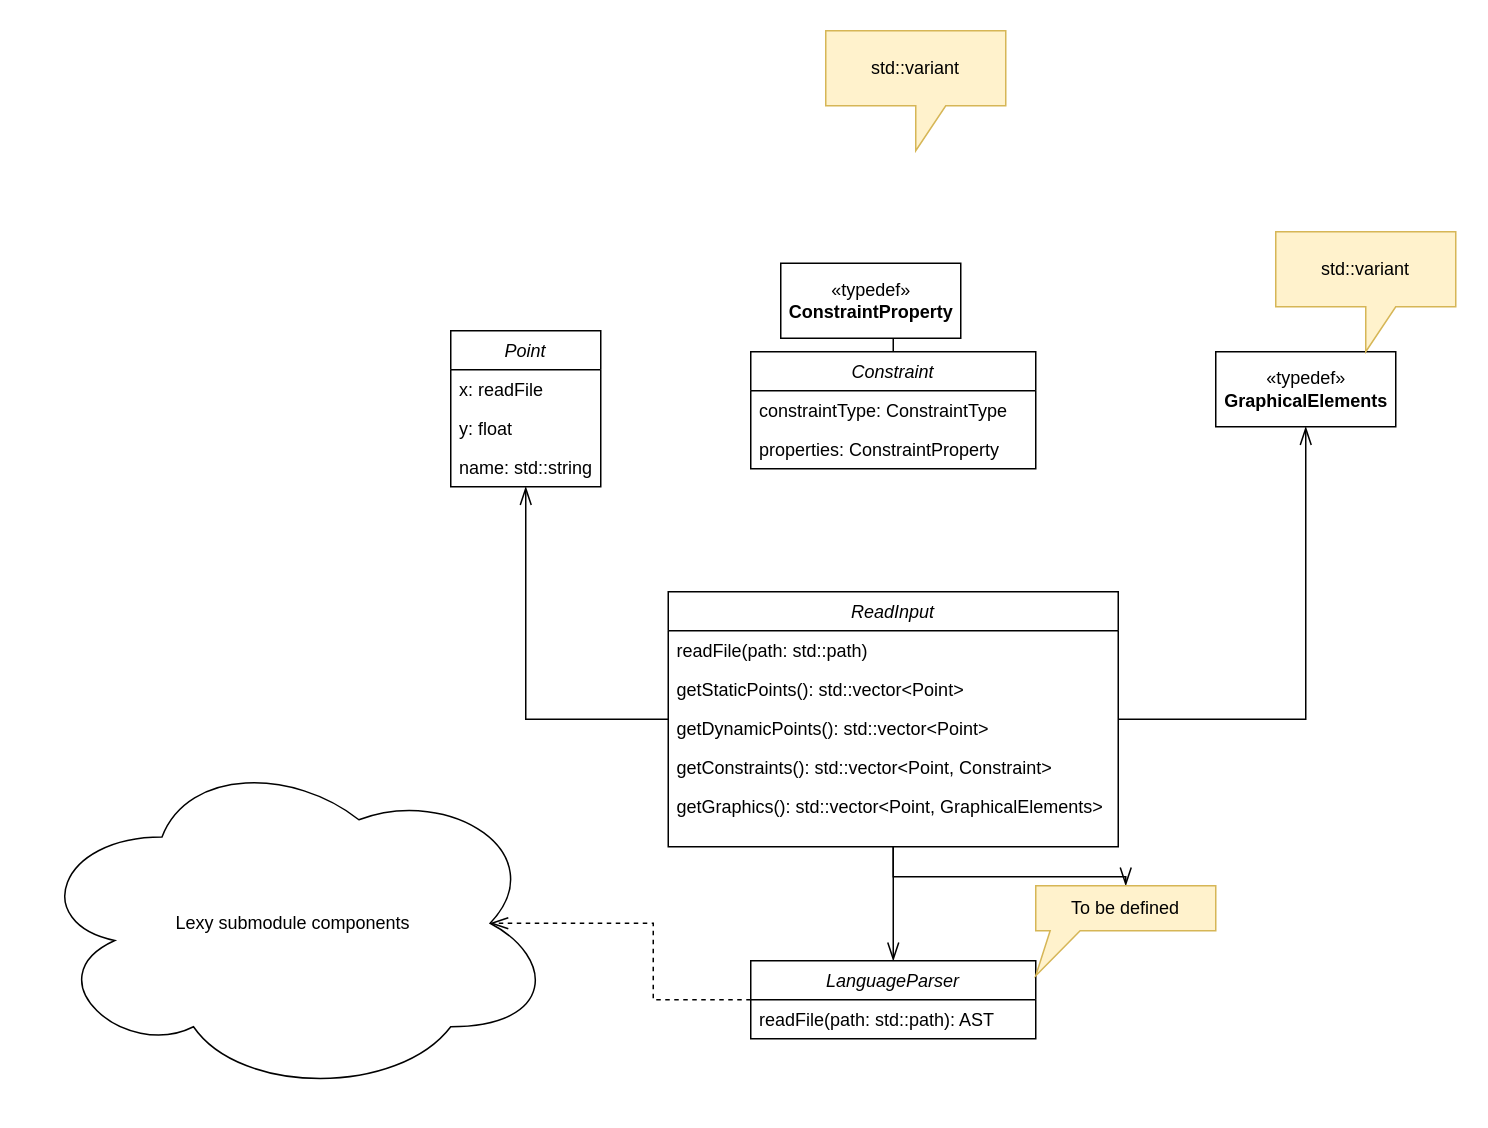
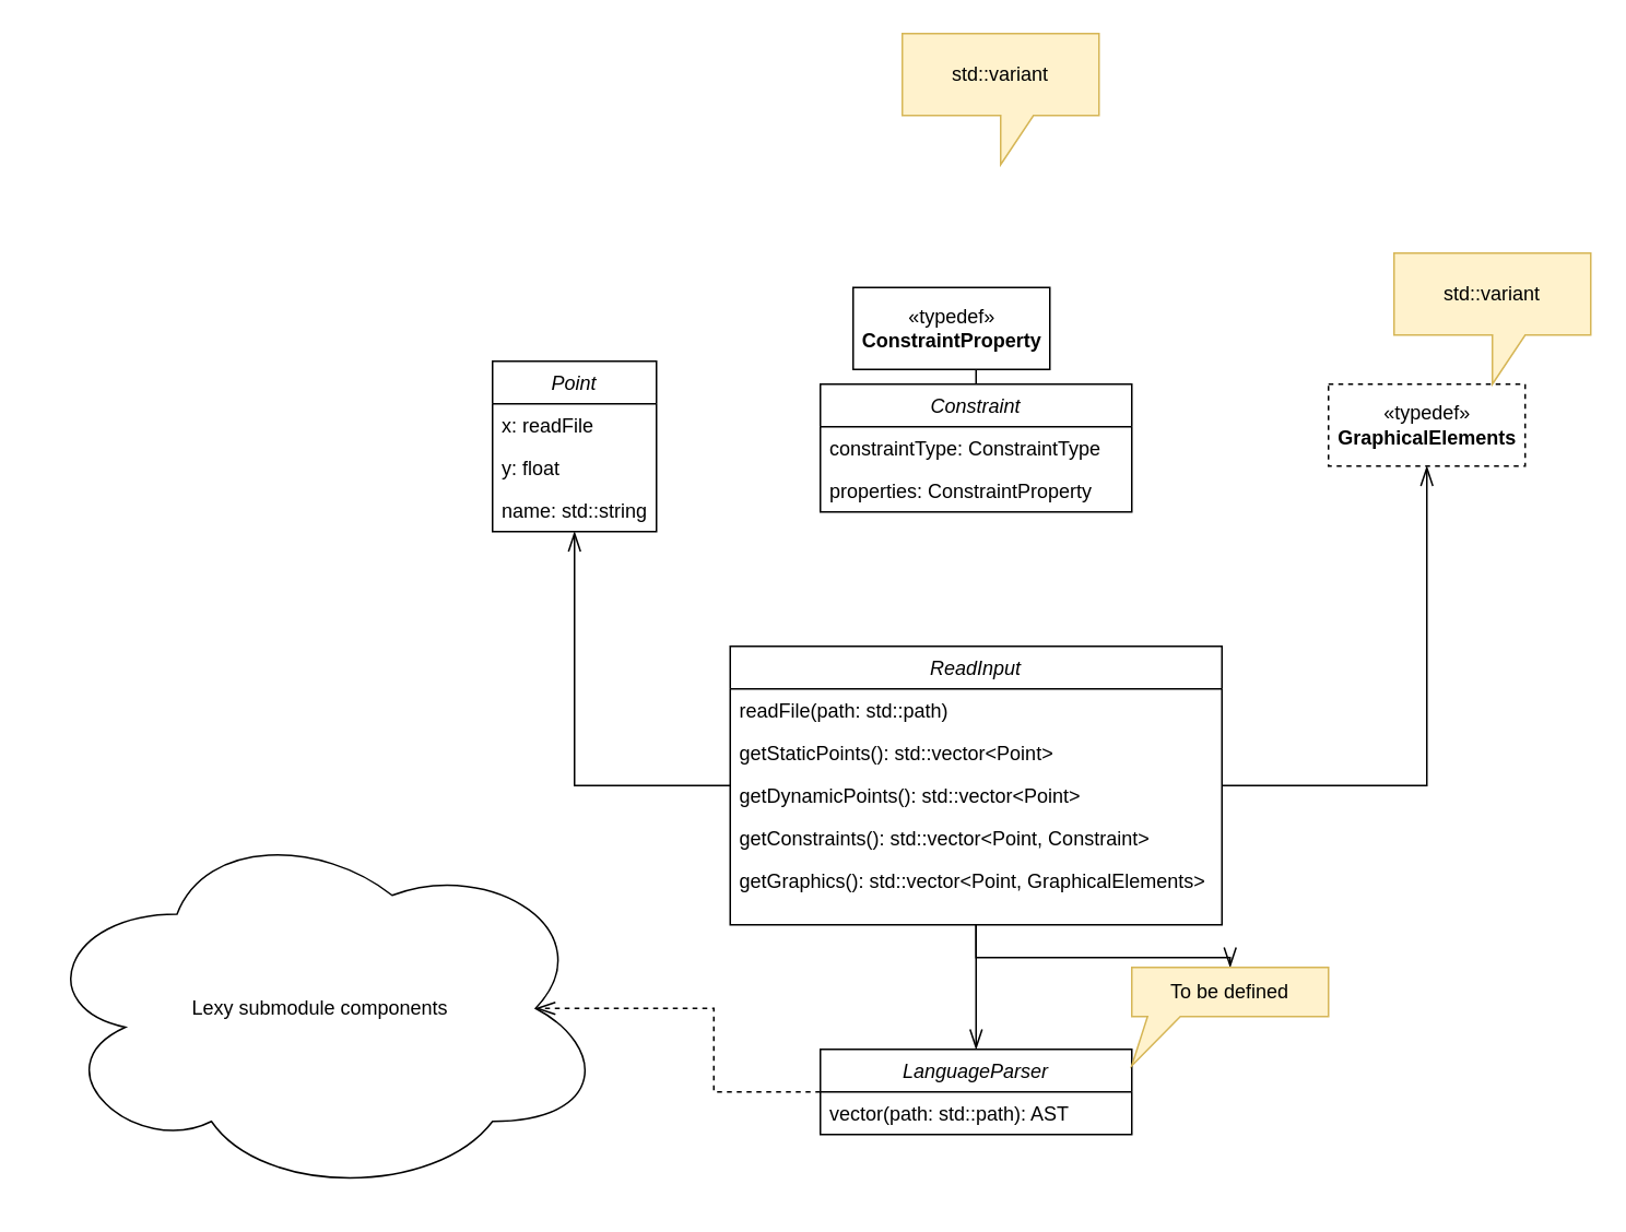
  <mxCell id="0" />
  <mxCell id="1" parent="0" />
  <mxCell id="2" style="edgeStyle=orthogonalEdgeStyle;rounded=0;orthogonalLoop=1;jettySize=auto;html=1;endSize=10;endArrow=openThin;endFill=0;" parent="1" source="6" target="12" edge="1"><mxGeometry relative="1" as="geometry" /></mxCell>
  <mxCell id="3" style="edgeStyle=orthogonalEdgeStyle;rounded=0;orthogonalLoop=1;jettySize=auto;html=1;endSize=10;endArrow=openThin;endFill=0;" parent="1" source="6" target="28" edge="1"><mxGeometry relative="1" as="geometry" /></mxCell>
  <mxCell id="4" style="edgeStyle=orthogonalEdgeStyle;rounded=0;orthogonalLoop=1;jettySize=auto;html=1;endSize=10;endArrow=openThin;endFill=0;" parent="1" source="6" target="20" edge="1"><mxGeometry relative="1" as="geometry" /></mxCell>
  <mxCell id="5" style="edgeStyle=orthogonalEdgeStyle;rounded=0;orthogonalLoop=1;jettySize=auto;html=1;endArrow=openThin;endFill=0;endSize=10;" parent="1" source="6" target="26" edge="1"><mxGeometry relative="1" as="geometry" /></mxCell>
  <mxCell id="6" value="ReadInput" style="swimlane;fontStyle=2;align=center;verticalAlign=top;childLayout=stackLayout;horizontal=1;startSize=26;horizontalStack=0;resizeParent=1;resizeLast=0;collapsible=1;marginBottom=0;rounded=0;shadow=0;strokeWidth=1;" parent="1" vertex="1"><mxGeometry x="445" y="394" width="300" height="170" as="geometry"><mxRectangle x="230" y="140" width="160" height="26" as="alternateBounds" /></mxGeometry></mxCell>
  <mxCell id="7" value="readFile(path: std::path)" style="text;align=left;verticalAlign=top;spacingLeft=4;spacingRight=4;overflow=hidden;rotatable=0;points=[[0,0.5],[1,0.5]];portConstraint=eastwest;" parent="6" vertex="1"><mxGeometry y="26" width="300" height="26" as="geometry" /></mxCell>
  <mxCell id="8" value="getStaticPoints(): std::vector&lt;Point&gt;" style="text;align=left;verticalAlign=top;spacingLeft=4;spacingRight=4;overflow=hidden;rotatable=0;points=[[0,0.5],[1,0.5]];portConstraint=eastwest;rounded=0;shadow=0;html=0;" parent="6" vertex="1"><mxGeometry y="52" width="300" height="26" as="geometry" /></mxCell>
  <mxCell id="9" value="getDynamicPoints(): std::vector&lt;Point&gt;" style="text;align=left;verticalAlign=top;spacingLeft=4;spacingRight=4;overflow=hidden;rotatable=0;points=[[0,0.5],[1,0.5]];portConstraint=eastwest;rounded=0;shadow=0;html=0;" parent="6" vertex="1"><mxGeometry y="78" width="300" height="26" as="geometry" /></mxCell>
  <mxCell id="10" value="getConstraints(): std::vector&lt;Point, Constraint&gt;" style="text;align=left;verticalAlign=top;spacingLeft=4;spacingRight=4;overflow=hidden;rotatable=0;points=[[0,0.5],[1,0.5]];portConstraint=eastwest;rounded=0;shadow=0;html=0;" parent="6" vertex="1"><mxGeometry y="104" width="300" height="26" as="geometry" /></mxCell>
  <mxCell id="11" value="getGraphics(): std::vector&lt;Point, GraphicalElements&gt;" style="text;align=left;verticalAlign=top;spacingLeft=4;spacingRight=4;overflow=hidden;rotatable=0;points=[[0,0.5],[1,0.5]];portConstraint=eastwest;rounded=0;shadow=0;html=0;" parent="6" vertex="1"><mxGeometry y="130" width="300" height="26" as="geometry" /></mxCell>
  <mxCell id="12" value="Point" style="swimlane;fontStyle=2;align=center;verticalAlign=top;childLayout=stackLayout;horizontal=1;startSize=26;horizontalStack=0;resizeParent=1;resizeLast=0;collapsible=1;marginBottom=0;rounded=0;shadow=0;strokeWidth=1;" parent="1" vertex="1"><mxGeometry x="300" y="220" width="100" height="104" as="geometry"><mxRectangle x="230" y="140" width="160" height="26" as="alternateBounds" /></mxGeometry></mxCell>
  <mxCell id="13" value="x: readFile" style="text;align=left;verticalAlign=top;spacingLeft=4;spacingRight=4;overflow=hidden;rotatable=0;points=[[0,0.5],[1,0.5]];portConstraint=eastwest;rounded=0;shadow=0;html=0;" parent="12" vertex="1"><mxGeometry y="26" width="100" height="26" as="geometry" /></mxCell>
  <mxCell id="14" value="y: float" style="text;align=left;verticalAlign=top;spacingLeft=4;spacingRight=4;overflow=hidden;rotatable=0;points=[[0,0.5],[1,0.5]];portConstraint=eastwest;rounded=0;shadow=0;html=0;" parent="12" vertex="1"><mxGeometry y="52" width="100" height="26" as="geometry" /></mxCell>
  <mxCell id="15" value="name: std::string" style="text;align=left;verticalAlign=top;spacingLeft=4;spacingRight=4;overflow=hidden;rotatable=0;points=[[0,0.5],[1,0.5]];portConstraint=eastwest;rounded=0;shadow=0;html=0;" parent="12" vertex="1"><mxGeometry y="78" width="100" height="26" as="geometry" /></mxCell>
  <mxCell id="16" style="edgeStyle=orthogonalEdgeStyle;rounded=0;orthogonalLoop=1;jettySize=auto;html=1;endArrow=openThin;endFill=0;endSize=10;" parent="1" source="17" target="21" edge="1"><mxGeometry relative="1" as="geometry" /></mxCell>
  <mxCell id="17" value="Constraint" style="swimlane;fontStyle=2;align=center;verticalAlign=top;childLayout=stackLayout;horizontal=1;startSize=26;horizontalStack=0;resizeParent=1;resizeLast=0;collapsible=1;marginBottom=0;rounded=0;shadow=0;strokeWidth=1;" parent="1" vertex="1"><mxGeometry x="500" y="234" width="190" height="78" as="geometry"><mxRectangle x="230" y="140" width="160" height="26" as="alternateBounds" /></mxGeometry></mxCell>
  <mxCell id="18" value="constraintType: ConstraintType" style="text;align=left;verticalAlign=top;spacingLeft=4;spacingRight=4;overflow=hidden;rotatable=0;points=[[0,0.5],[1,0.5]];portConstraint=eastwest;rounded=0;shadow=0;html=0;" parent="17" vertex="1"><mxGeometry y="26" width="190" height="26" as="geometry" /></mxCell>
  <mxCell id="19" value="properties: ConstraintProperty" style="text;align=left;verticalAlign=top;spacingLeft=4;spacingRight=4;overflow=hidden;rotatable=0;points=[[0,0.5],[1,0.5]];portConstraint=eastwest;rounded=0;shadow=0;html=0;" parent="17" vertex="1"><mxGeometry y="52" width="190" height="26" as="geometry" /></mxCell>
- <mxCell id="20" value="«typedef»&lt;br&gt;&lt;b&gt;GraphicalElements&lt;/b&gt;" style="html=1;" parent="1" vertex="1"><mxGeometry x="810" y="234" width="120" height="50" as="geometry" /></mxCell>
+ <mxCell id="20" value="«typedef»&lt;br&gt;&lt;b&gt;GraphicalElements&lt;/b&gt;" style="html=1;dashed=1;" parent="1" vertex="1"><mxGeometry x="810" y="234" width="120" height="50" as="geometry" /></mxCell>
  <mxCell id="21" value="«typedef»&lt;br&gt;&lt;b&gt;ConstraintProperty&lt;/b&gt;" style="html=1;" parent="1" vertex="1"><mxGeometry x="520" y="175" width="120" height="50" as="geometry" /></mxCell>
  <mxCell id="22" value="std::variant" style="shape=callout;whiteSpace=wrap;html=1;perimeter=calloutPerimeter;fillColor=#fff2cc;strokeColor=#d6b656;" parent="1" vertex="1"><mxGeometry x="550" y="20" width="120" height="80" as="geometry" /></mxCell>
  <mxCell id="23" value="std::variant" style="shape=callout;whiteSpace=wrap;html=1;perimeter=calloutPerimeter;fillColor=#fff2cc;strokeColor=#d6b656;" parent="1" vertex="1"><mxGeometry x="850" y="154" width="120" height="80" as="geometry" /></mxCell>
  <mxCell id="24" value="Lexy submodule components" style="ellipse;shape=cloud;whiteSpace=wrap;html=1;" parent="1" vertex="1"><mxGeometry x="20" y="500" width="350" height="230" as="geometry" /></mxCell>
  <mxCell id="25" style="edgeStyle=orthogonalEdgeStyle;rounded=0;orthogonalLoop=1;jettySize=auto;html=1;endArrow=openThin;endFill=0;endSize=10;entryX=0.875;entryY=0.5;entryDx=0;entryDy=0;entryPerimeter=0;dashed=1;" parent="1" source="26" target="24" edge="1"><mxGeometry relative="1" as="geometry" /></mxCell>
  <mxCell id="26" value="LanguageParser" style="swimlane;fontStyle=2;align=center;verticalAlign=top;childLayout=stackLayout;horizontal=1;startSize=26;horizontalStack=0;resizeParent=1;resizeLast=0;collapsible=1;marginBottom=0;rounded=0;shadow=0;strokeWidth=1;" parent="1" vertex="1"><mxGeometry x="500" y="640" width="190" height="52" as="geometry"><mxRectangle x="230" y="140" width="160" height="26" as="alternateBounds" /></mxGeometry></mxCell>
- <mxCell id="27" value="readFile(path: std::path): AST" style="text;align=left;verticalAlign=top;spacingLeft=4;spacingRight=4;overflow=hidden;rotatable=0;points=[[0,0.5],[1,0.5]];portConstraint=eastwest;rounded=0;shadow=0;html=0;" parent="26" vertex="1"><mxGeometry y="26" width="190" height="26" as="geometry" /></mxCell>
+ <mxCell id="27" value="vector(path: std::path): AST" style="text;align=left;verticalAlign=top;spacingLeft=4;spacingRight=4;overflow=hidden;rotatable=0;points=[[0,0.5],[1,0.5]];portConstraint=eastwest;rounded=0;shadow=0;html=0;" parent="26" vertex="1"><mxGeometry y="26" width="190" height="26" as="geometry" /></mxCell>
  <mxCell id="28" value="To be defined" style="shape=callout;whiteSpace=wrap;html=1;perimeter=calloutPerimeter;fillColor=#fff2cc;strokeColor=#d6b656;position2=0;size=30;position=0.08;" parent="1" vertex="1"><mxGeometry x="690" y="590" width="120" height="60" as="geometry" /></mxCell>
